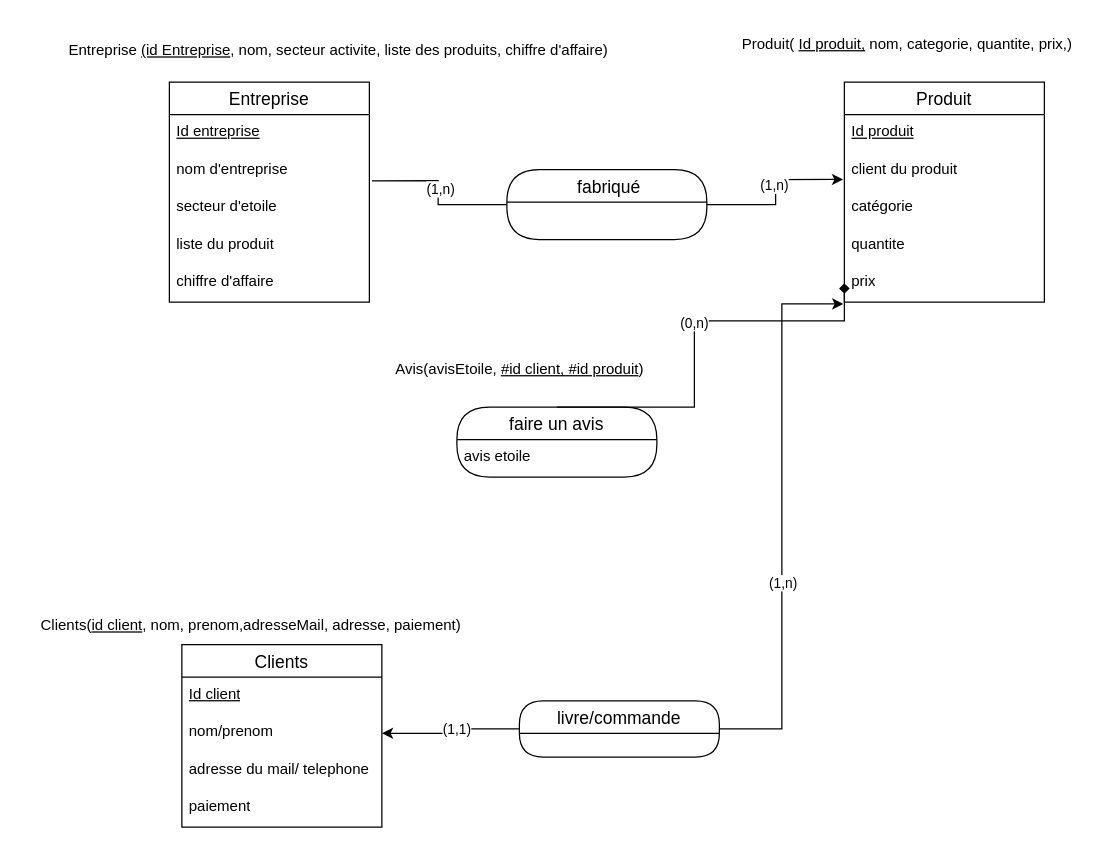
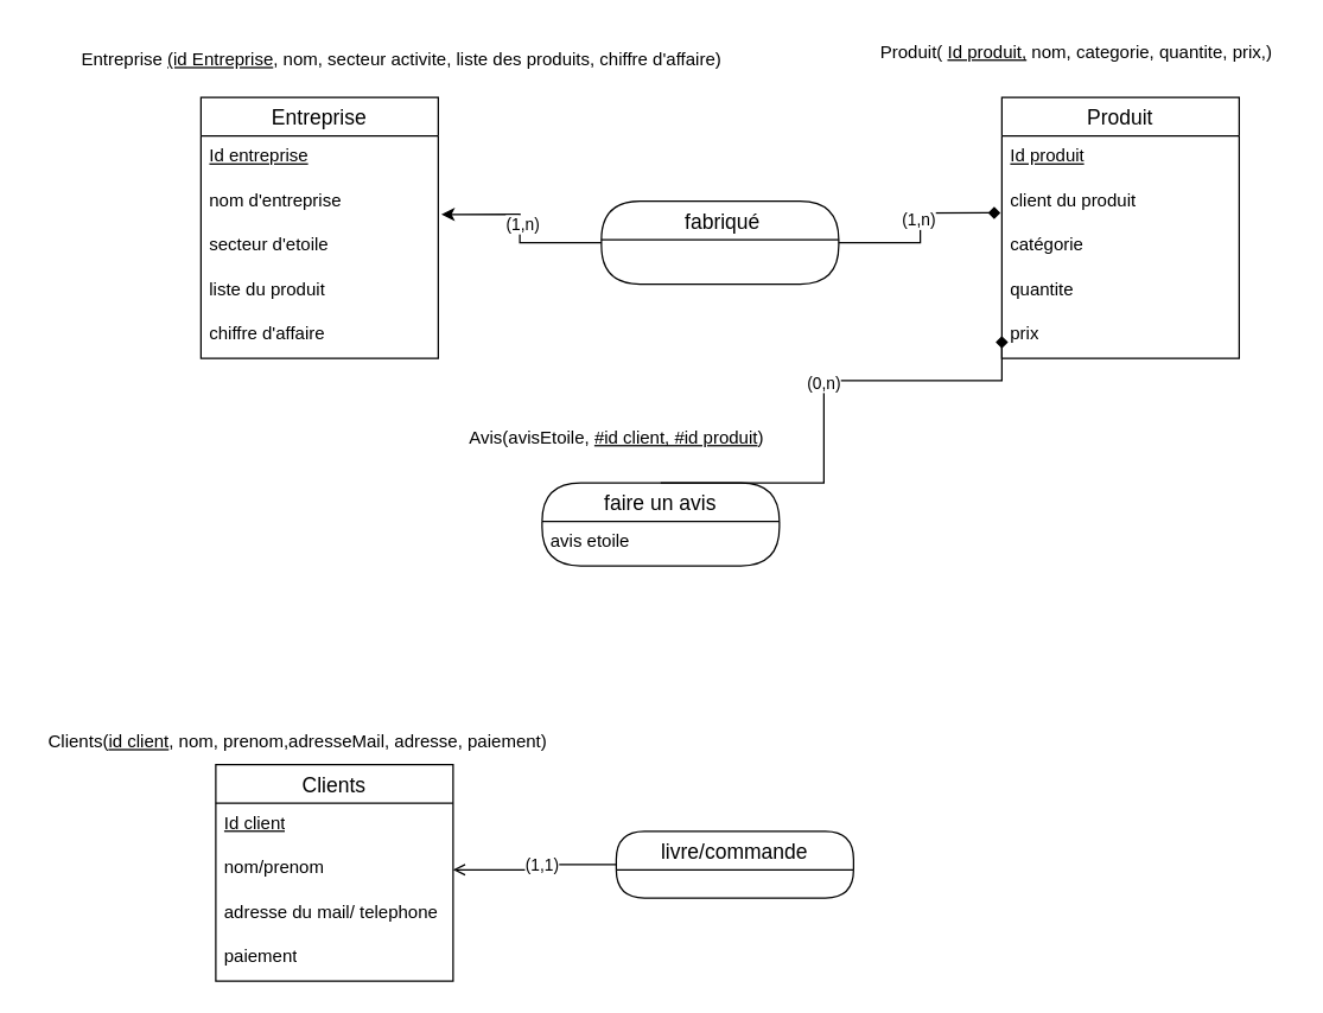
  <mxCell id="0" />
  <mxCell id="1" parent="0" />
  <mxCell id="2" value="Entreprise" style="swimlane;fontStyle=0;childLayout=stackLayout;horizontal=1;startSize=26;horizontalStack=0;resizeParent=1;resizeParentMax=0;resizeLast=0;collapsible=1;marginBottom=0;align=center;fontSize=14;" parent="1" vertex="1"><mxGeometry x="135" y="65" width="160" height="176" as="geometry" /></mxCell>
  <mxCell id="3" value="&lt;u&gt;Id entreprise&lt;/u&gt;" style="text;strokeColor=none;fillColor=none;spacingLeft=4;spacingRight=4;overflow=hidden;rotatable=0;points=[[0,0.5],[1,0.5]];portConstraint=eastwest;fontSize=12;whiteSpace=wrap;html=1;" parent="2" vertex="1"><mxGeometry y="26" width="160" height="30" as="geometry" /></mxCell>
  <mxCell id="4" value="nom d'entreprise" style="text;strokeColor=none;fillColor=none;spacingLeft=4;spacingRight=4;overflow=hidden;rotatable=0;points=[[0,0.5],[1,0.5]];portConstraint=eastwest;fontSize=12;whiteSpace=wrap;html=1;" parent="2" vertex="1"><mxGeometry y="56" width="160" height="30" as="geometry" /></mxCell>
  <mxCell id="5" value="secteur d'etoile" style="text;strokeColor=none;fillColor=none;spacingLeft=4;spacingRight=4;overflow=hidden;rotatable=0;points=[[0,0.5],[1,0.5]];portConstraint=eastwest;fontSize=12;whiteSpace=wrap;html=1;" parent="2" vertex="1"><mxGeometry y="86" width="160" height="30" as="geometry" /></mxCell>
  <mxCell id="6" value="liste du produit" style="text;strokeColor=none;fillColor=none;spacingLeft=4;spacingRight=4;overflow=hidden;rotatable=0;points=[[0,0.5],[1,0.5]];portConstraint=eastwest;fontSize=12;whiteSpace=wrap;html=1;" parent="2" vertex="1"><mxGeometry y="116" width="160" height="30" as="geometry" /></mxCell>
  <mxCell id="7" value="chiffre d'affaire" style="text;strokeColor=none;fillColor=none;spacingLeft=4;spacingRight=4;overflow=hidden;rotatable=0;points=[[0,0.5],[1,0.5]];portConstraint=eastwest;fontSize=12;whiteSpace=wrap;html=1;" parent="2" vertex="1"><mxGeometry y="146" width="160" height="30" as="geometry" /></mxCell>
  <mxCell id="8" value="Produit" style="swimlane;fontStyle=0;childLayout=stackLayout;horizontal=1;startSize=26;horizontalStack=0;resizeParent=1;resizeParentMax=0;resizeLast=0;collapsible=1;marginBottom=0;align=center;fontSize=14;" parent="1" vertex="1"><mxGeometry x="675" y="65" width="160" height="176" as="geometry" /></mxCell>
  <mxCell id="9" value="&lt;u&gt;Id produit&lt;/u&gt;" style="text;strokeColor=none;fillColor=none;spacingLeft=4;spacingRight=4;overflow=hidden;rotatable=0;points=[[0,0.5],[1,0.5]];portConstraint=eastwest;fontSize=12;whiteSpace=wrap;html=1;" parent="8" vertex="1"><mxGeometry y="26" width="160" height="30" as="geometry" /></mxCell>
  <mxCell id="10" value="client du produit" style="text;strokeColor=none;fillColor=none;spacingLeft=4;spacingRight=4;overflow=hidden;rotatable=0;points=[[0,0.5],[1,0.5]];portConstraint=eastwest;fontSize=12;whiteSpace=wrap;html=1;" parent="8" vertex="1"><mxGeometry y="56" width="160" height="30" as="geometry" /></mxCell>
  <mxCell id="11" value="catégorie" style="text;strokeColor=none;fillColor=none;spacingLeft=4;spacingRight=4;overflow=hidden;rotatable=0;points=[[0,0.5],[1,0.5]];portConstraint=eastwest;fontSize=12;whiteSpace=wrap;html=1;" parent="8" vertex="1"><mxGeometry y="86" width="160" height="30" as="geometry" /></mxCell>
  <mxCell id="12" value="quantite" style="text;strokeColor=none;fillColor=none;spacingLeft=4;spacingRight=4;overflow=hidden;rotatable=0;points=[[0,0.5],[1,0.5]];portConstraint=eastwest;fontSize=12;whiteSpace=wrap;html=1;" parent="8" vertex="1"><mxGeometry y="116" width="160" height="30" as="geometry" /></mxCell>
  <mxCell id="13" value="prix" style="text;strokeColor=none;fillColor=none;spacingLeft=4;spacingRight=4;overflow=hidden;rotatable=0;points=[[0,0.5],[1,0.5]];portConstraint=eastwest;fontSize=12;whiteSpace=wrap;html=1;" parent="8" vertex="1"><mxGeometry y="146" width="160" height="30" as="geometry" /></mxCell>
  <mxCell id="14" value=" fabriqué" style="swimlane;fontStyle=0;childLayout=stackLayout;horizontal=1;startSize=26;horizontalStack=0;resizeParent=1;resizeParentMax=0;resizeLast=0;collapsible=1;marginBottom=0;align=center;fontSize=14;rounded=1;arcSize=50;" parent="1" vertex="1"><mxGeometry x="405" y="135" width="160" height="56" as="geometry" /></mxCell>
- <mxCell id="15" style="edgeStyle=orthogonalEdgeStyle;rounded=0;orthogonalLoop=1;jettySize=auto;html=1;exitX=0;exitY=0.5;exitDx=0;exitDy=0;entryX=1.013;entryY=0.767;entryDx=0;entryDy=0;entryPerimeter=0;endArrow=none;" parent="1" source="14" target="4" edge="1"><mxGeometry relative="1" as="geometry" /></mxCell>
+ <mxCell id="15" style="edgeStyle=orthogonalEdgeStyle;rounded=0;orthogonalLoop=1;jettySize=auto;html=1;exitX=0;exitY=0.5;exitDx=0;exitDy=0;entryX=1.013;entryY=0.767;entryDx=0;entryDy=0;entryPerimeter=0;" parent="1" source="14" target="4" edge="1"><mxGeometry relative="1" as="geometry" /></mxCell>
  <mxCell id="16" value="(1,n)" style="edgeLabel;html=1;align=center;verticalAlign=middle;resizable=0;points=[];" parent="15" vertex="1" connectable="0"><mxGeometry x="0.065" y="-1" relative="1" as="geometry"><mxPoint as="offset" /></mxGeometry></mxCell>
- <mxCell id="17" style="edgeStyle=orthogonalEdgeStyle;rounded=0;orthogonalLoop=1;jettySize=auto;html=1;exitX=1;exitY=0.5;exitDx=0;exitDy=0;entryX=-0.006;entryY=0.733;entryDx=0;entryDy=0;entryPerimeter=0;" parent="1" source="14" target="10" edge="1"><mxGeometry relative="1" as="geometry" /></mxCell>
+ <mxCell id="17" style="edgeStyle=orthogonalEdgeStyle;rounded=0;orthogonalLoop=1;jettySize=auto;html=1;exitX=1;exitY=0.5;exitDx=0;exitDy=0;entryX=-0.006;entryY=0.733;entryDx=0;entryDy=0;entryPerimeter=0;endArrow=diamond;" parent="1" source="14" target="10" edge="1"><mxGeometry relative="1" as="geometry" /></mxCell>
  <mxCell id="18" value="(1,n)" style="edgeLabel;html=1;align=center;verticalAlign=middle;resizable=0;points=[];" parent="17" vertex="1" connectable="0"><mxGeometry x="0.101" y="2" relative="1" as="geometry"><mxPoint as="offset" /></mxGeometry></mxCell>
  <mxCell id="19" value="Clients" style="swimlane;fontStyle=0;childLayout=stackLayout;horizontal=1;startSize=26;horizontalStack=0;resizeParent=1;resizeParentMax=0;resizeLast=0;collapsible=1;marginBottom=0;align=center;fontSize=14;" parent="1" vertex="1"><mxGeometry x="145" y="515" width="160" height="146" as="geometry" /></mxCell>
  <mxCell id="20" value="&lt;u&gt;Id client&lt;/u&gt;" style="text;strokeColor=none;fillColor=none;spacingLeft=4;spacingRight=4;overflow=hidden;rotatable=0;points=[[0,0.5],[1,0.5]];portConstraint=eastwest;fontSize=12;whiteSpace=wrap;html=1;" parent="19" vertex="1"><mxGeometry y="26" width="160" height="30" as="geometry" /></mxCell>
  <mxCell id="21" value="nom/prenom" style="text;strokeColor=none;fillColor=none;spacingLeft=4;spacingRight=4;overflow=hidden;rotatable=0;points=[[0,0.5],[1,0.5]];portConstraint=eastwest;fontSize=12;whiteSpace=wrap;html=1;" parent="19" vertex="1"><mxGeometry y="56" width="160" height="30" as="geometry" /></mxCell>
  <mxCell id="22" value="adresse du mail/ telephone" style="text;strokeColor=none;fillColor=none;spacingLeft=4;spacingRight=4;overflow=hidden;rotatable=0;points=[[0,0.5],[1,0.5]];portConstraint=eastwest;fontSize=12;whiteSpace=wrap;html=1;" parent="19" vertex="1"><mxGeometry y="86" width="160" height="30" as="geometry" /></mxCell>
  <mxCell id="23" value="paiement" style="text;strokeColor=none;fillColor=none;spacingLeft=4;spacingRight=4;overflow=hidden;rotatable=0;points=[[0,0.5],[1,0.5]];portConstraint=eastwest;fontSize=12;whiteSpace=wrap;html=1;" parent="19" vertex="1"><mxGeometry y="116" width="160" height="30" as="geometry" /></mxCell>
- <mxCell id="24" style="edgeStyle=orthogonalEdgeStyle;rounded=0;orthogonalLoop=1;jettySize=auto;html=1;exitX=0;exitY=0.5;exitDx=0;exitDy=0;entryX=1;entryY=0.5;entryDx=0;entryDy=0;" parent="1" source="28" target="21" edge="1"><mxGeometry relative="1" as="geometry" /></mxCell>
+ <mxCell id="24" style="edgeStyle=orthogonalEdgeStyle;rounded=0;orthogonalLoop=1;jettySize=auto;html=1;exitX=0;exitY=0.5;exitDx=0;exitDy=0;entryX=1;entryY=0.5;entryDx=0;entryDy=0;endArrow=open;" parent="1" source="28" target="21" edge="1"><mxGeometry relative="1" as="geometry" /></mxCell>
  <mxCell id="25" value="(1,1)" style="edgeLabel;html=1;align=center;verticalAlign=middle;resizable=0;points=[];" parent="24" vertex="1" connectable="0"><mxGeometry x="-0.098" relative="1" as="geometry"><mxPoint as="offset" /></mxGeometry></mxCell>
- <mxCell id="26" style="edgeStyle=orthogonalEdgeStyle;rounded=0;orthogonalLoop=1;jettySize=auto;html=1;exitX=1;exitY=0.5;exitDx=0;exitDy=0;entryX=-0.005;entryY=1.05;entryDx=0;entryDy=0;entryPerimeter=0;" parent="1" source="28" target="13" edge="1"><mxGeometry relative="1" as="geometry" /></mxCell>
- <mxCell id="27" value="(1,n)" style="edgeLabel;html=1;align=center;verticalAlign=middle;resizable=0;points=[];" parent="26" vertex="1" connectable="0"><mxGeometry x="-0.239" relative="1" as="geometry"><mxPoint as="offset" /></mxGeometry></mxCell>
  <mxCell id="28" value="livre/commande" style="swimlane;fontStyle=0;childLayout=stackLayout;horizontal=1;startSize=26;horizontalStack=0;resizeParent=1;resizeParentMax=0;resizeLast=0;collapsible=1;marginBottom=0;align=center;fontSize=14;rounded=1;arcSize=50;" parent="1" vertex="1"><mxGeometry x="415" y="560" width="160" height="45" as="geometry" /></mxCell>
  <mxCell id="29" value="faire un avis" style="swimlane;fontStyle=0;childLayout=stackLayout;horizontal=1;startSize=26;horizontalStack=0;resizeParent=1;resizeParentMax=0;resizeLast=0;collapsible=1;marginBottom=0;align=center;fontSize=14;rounded=1;arcSize=50;" parent="1" vertex="1"><mxGeometry x="365" y="325" width="160" height="56" as="geometry" /></mxCell>
  <mxCell id="30" value="avis etoile" style="text;strokeColor=none;fillColor=none;spacingLeft=4;spacingRight=4;overflow=hidden;rotatable=0;points=[[0,0.5],[1,0.5]];portConstraint=eastwest;fontSize=12;whiteSpace=wrap;html=1;" vertex="1" parent="29"><mxGeometry y="26" width="160" height="30" as="geometry" /></mxCell>
  <mxCell id="31" style="edgeStyle=orthogonalEdgeStyle;rounded=0;orthogonalLoop=1;jettySize=auto;html=1;exitX=0.5;exitY=0;exitDx=0;exitDy=0;entryX=0;entryY=0.5;entryDx=0;entryDy=0;endArrow=diamond;" parent="1" source="29" target="13" edge="1"><mxGeometry relative="1" as="geometry"><mxPoint x="445" y="255" as="targetPoint" /><Array as="points"><mxPoint x="555" y="325" /><mxPoint x="555" y="256" /></Array></mxGeometry></mxCell>
  <mxCell id="32" value="(0,n)" style="edgeLabel;html=1;align=center;verticalAlign=middle;resizable=0;points=[];" parent="31" vertex="1" connectable="0"><mxGeometry x="0.08" y="1" relative="1" as="geometry"><mxPoint as="offset" /></mxGeometry></mxCell>
  <mxCell id="33" value="Entreprise &lt;u&gt;(id Entreprise&lt;/u&gt;, nom, secteur activite, liste des produits, chiffre d'affaire)" style="text;html=1;align=center;verticalAlign=middle;resizable=0;points=[];autosize=1;strokeColor=none;fillColor=none;" vertex="1" parent="1"><mxGeometry y="25" width="450" height="30" as="geometry" x="45" /></mxCell>
  <mxCell id="34" value="Produit( &lt;u&gt;Id produit,&lt;/u&gt; nom, categorie, quantite, prix,)" style="text;html=1;align=center;verticalAlign=middle;resizable=0;points=[];autosize=1;strokeColor=none;fillColor=none;" vertex="1" parent="1"><mxGeometry x="580" y="20" width="290" height="30" as="geometry" /></mxCell>
  <mxCell id="35" value="Clients(&lt;u&gt;id client&lt;/u&gt;, nom, prenom,adresseMail, adresse, paiement)" style="text;html=1;align=center;verticalAlign=middle;resizable=0;points=[];autosize=1;strokeColor=none;fillColor=none;" vertex="1" parent="1"><mxGeometry x="20" y="485" width="360" height="30" as="geometry" /></mxCell>
  <mxCell id="36" value="Avis(avisEtoile, &lt;u&gt;#id client, #id produit&lt;/u&gt;)" style="text;html=1;align=center;verticalAlign=middle;resizable=0;points=[];autosize=1;strokeColor=none;fillColor=none;" vertex="1" parent="1"><mxGeometry x="305" y="280" width="220" height="30" as="geometry" /></mxCell>
